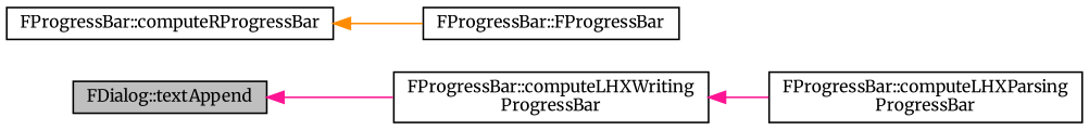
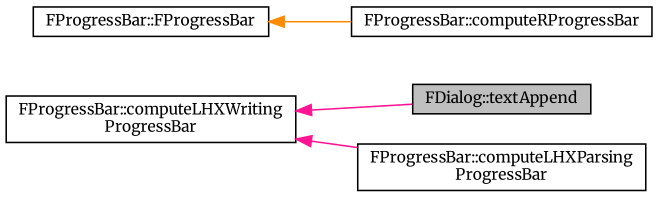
  digraph {
    fontname=Merriweather
    rankdir=LR
    node [color=black fillcolor=white fontname=Merriweather fontsize=10 shape=record style=filled]
    edge [color=deeppink dir=back fontname=Merriweather fontsize=10 labelfontname=Helvetica labelfontsize=10 style=solid]
    n1 [fillcolor=grey75 fontcolor=black height=0.2 label="FDialog::textAppend" width=0.4]
    n2 [height=0.2 label="FProgressBar::computeLHXWriting\lProgressBar" width=0.4]
    n3 [height=0.2 label="FProgressBar::computeLHXParsing\lProgressBar" width=0.4]
    n4 [height=0.2 label="FProgressBar::computeRProgressBar" width=0.4]
    n5 [height=0.2 label="FProgressBar::FProgressBar" width=0.4]
-   n1 -> n2
+   n2 -> n1
    n2 -> n3
-   n4 -> n5 [color=darkorange]
+   n5 -> n4 [color=darkorange]
  }
